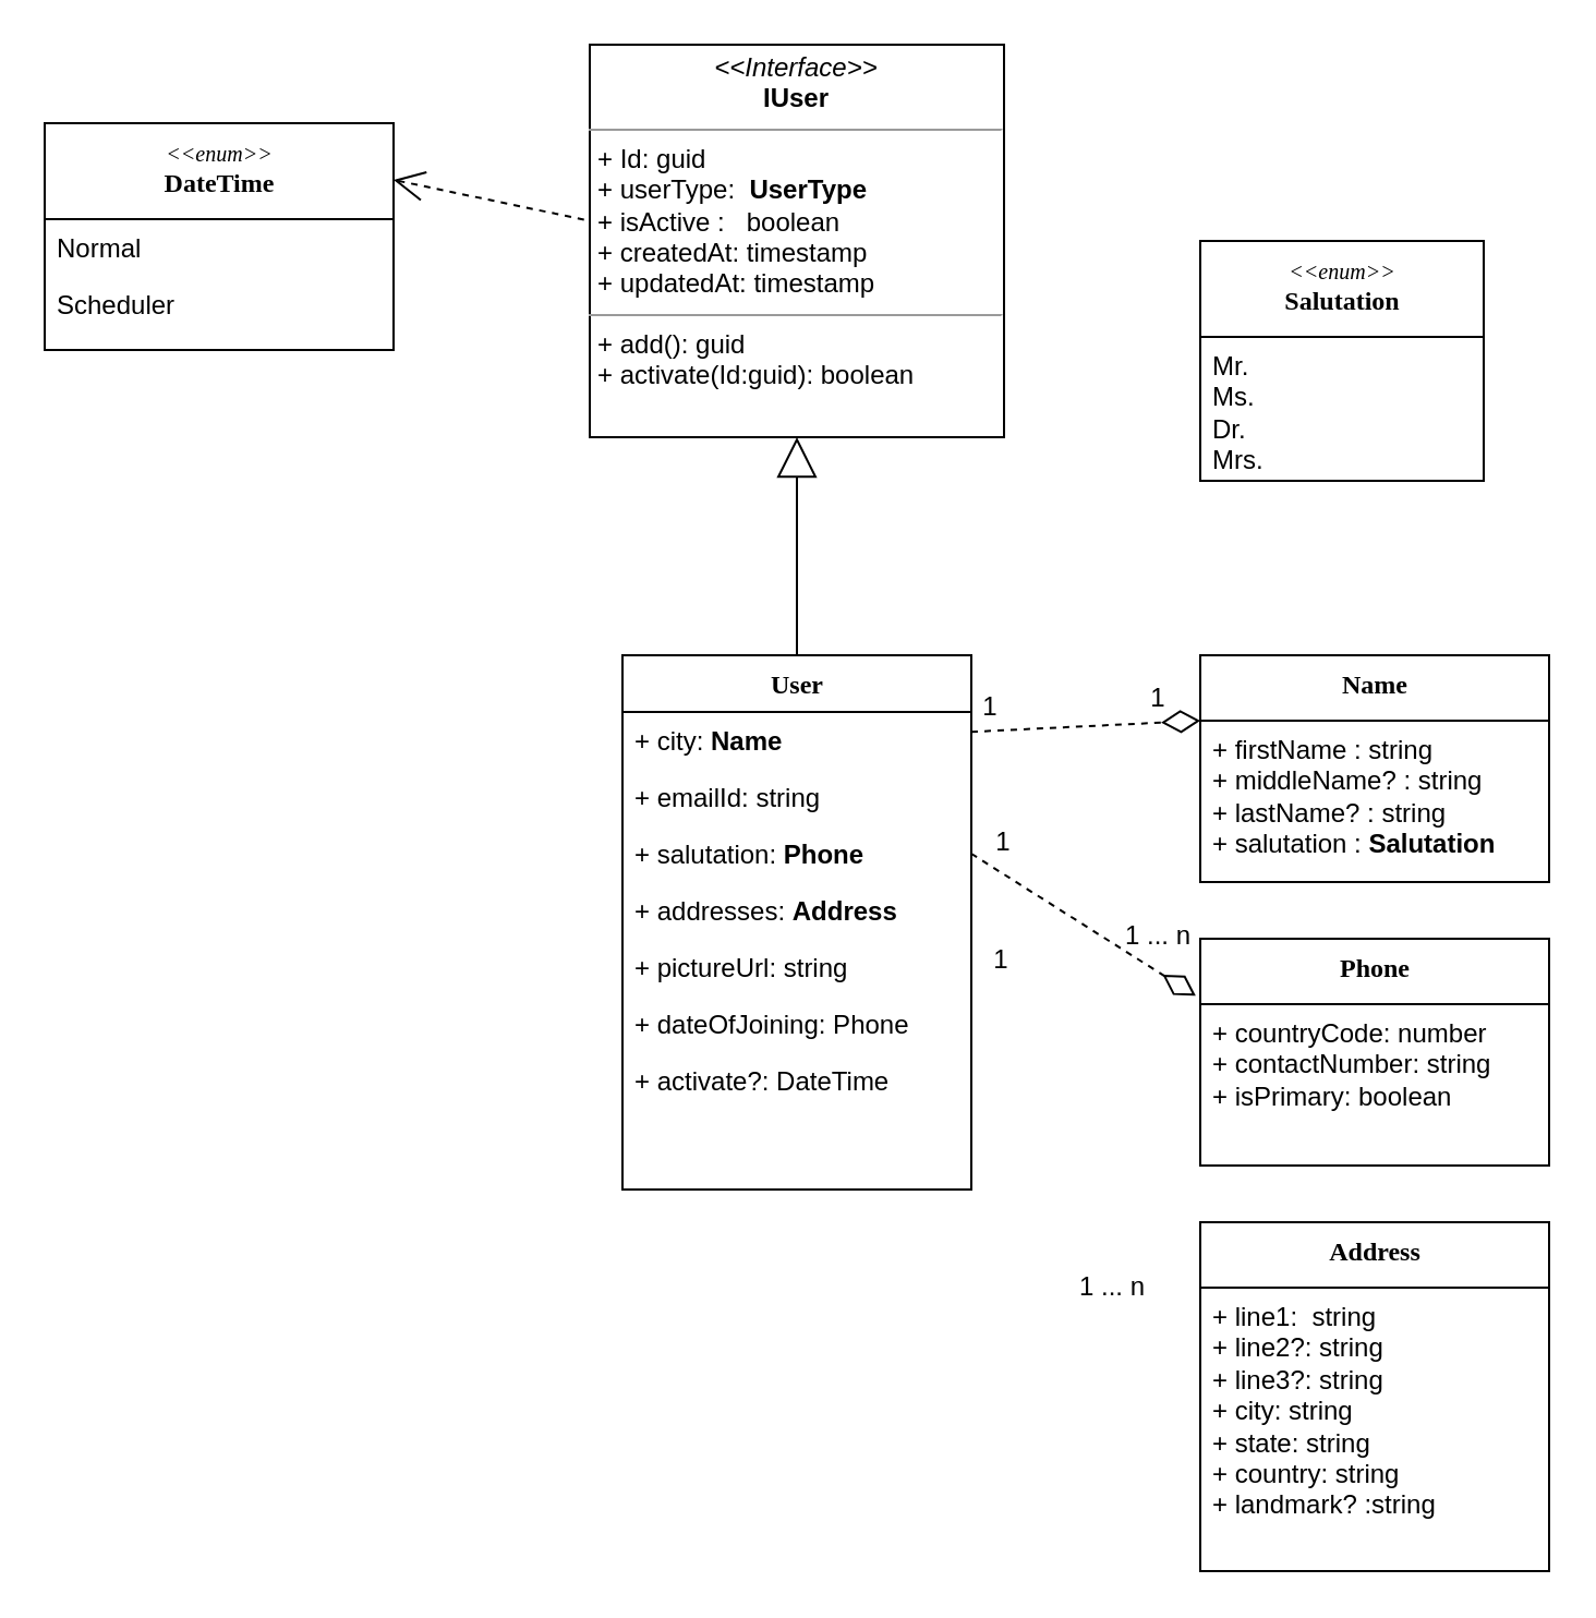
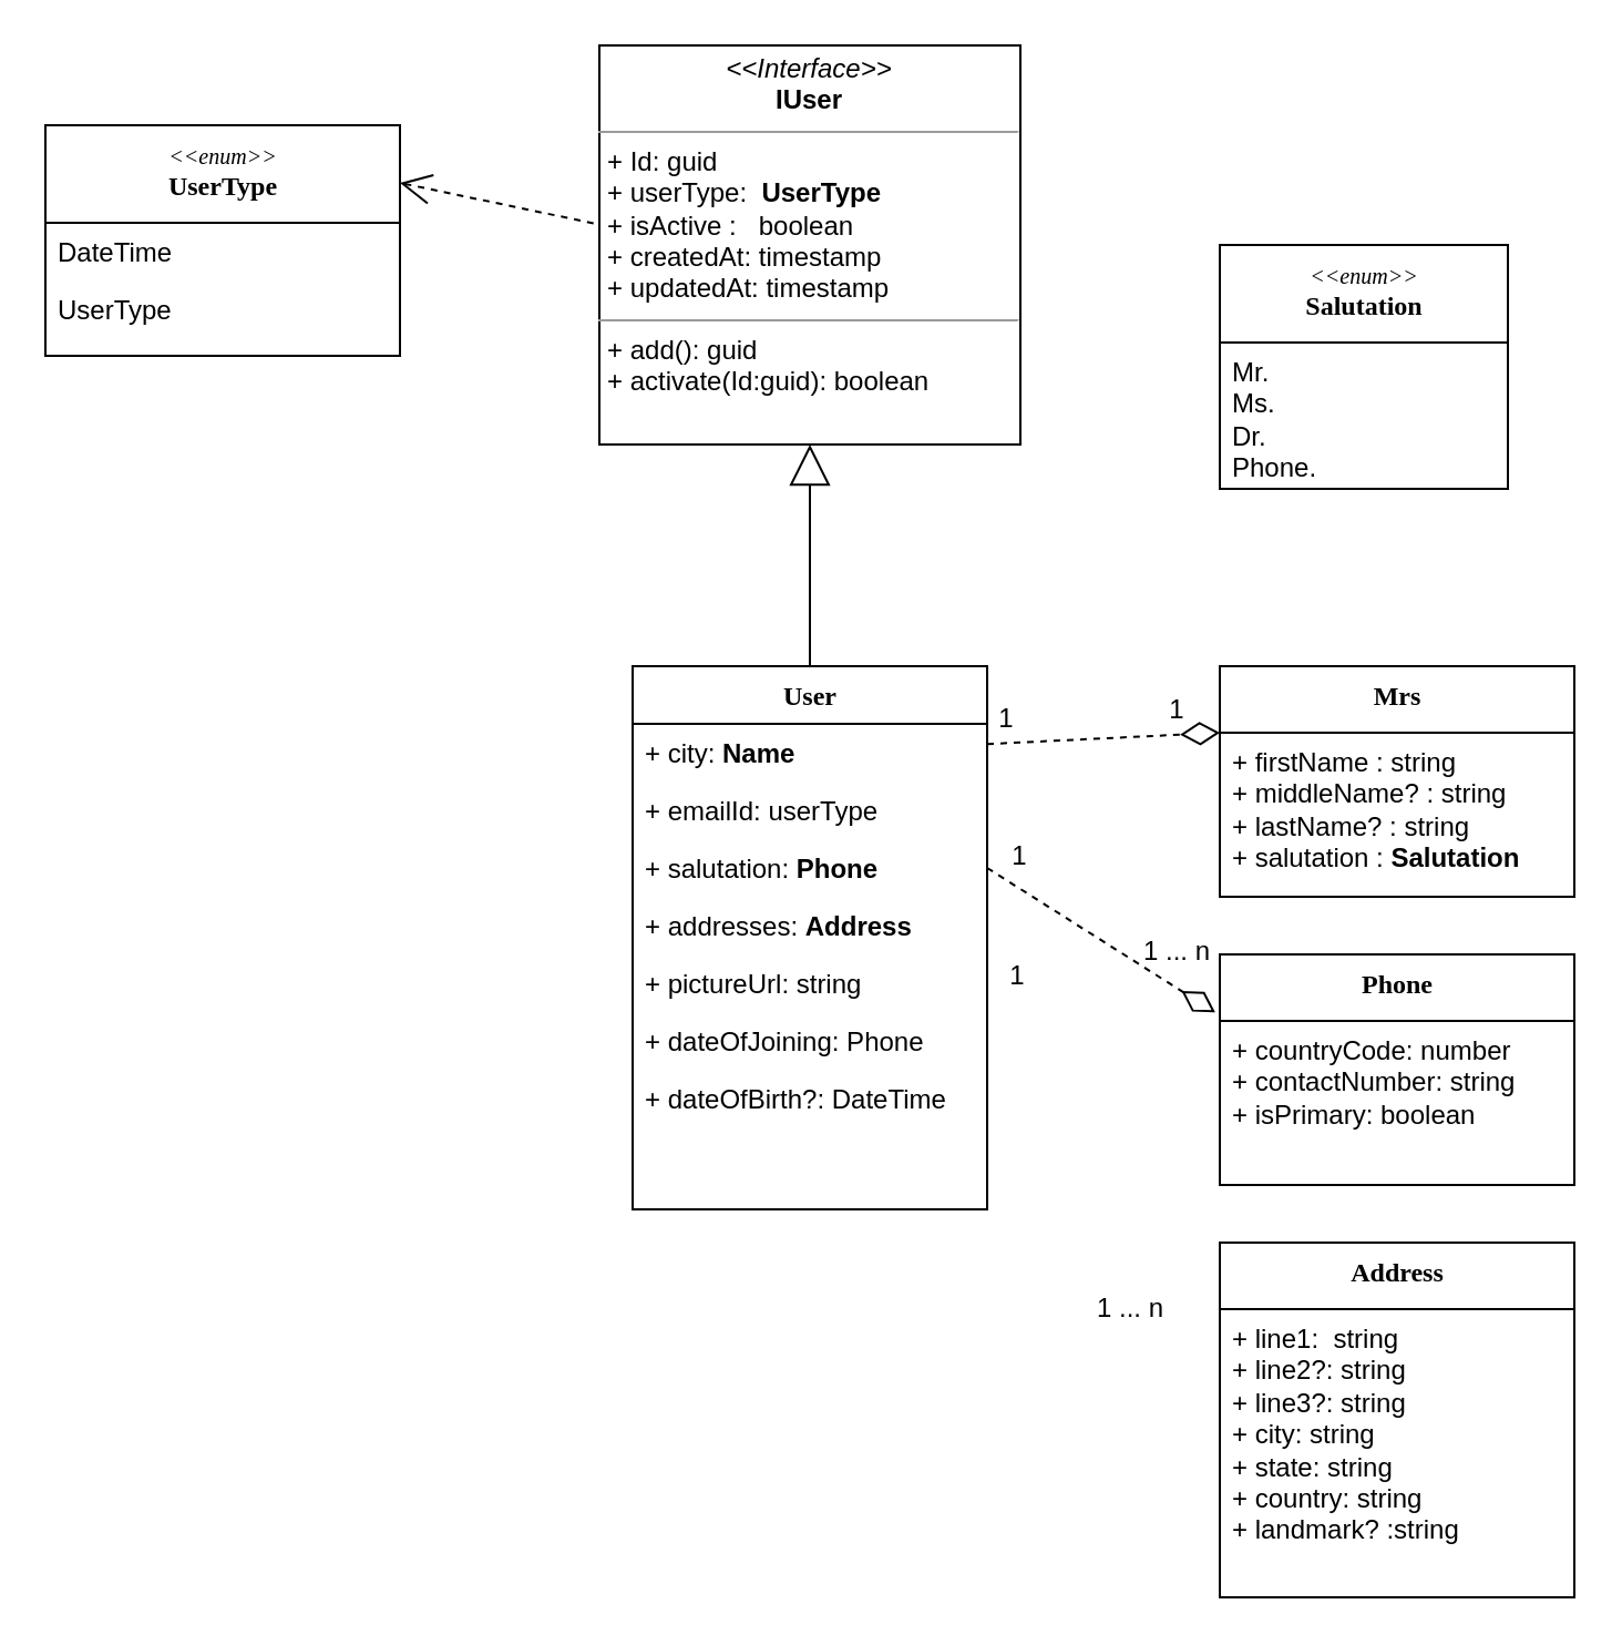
  <mxCell id="0" />
  <mxCell id="1" parent="0" />
- <mxCell id="2" value="&lt;font size=&quot;1&quot;&gt;&lt;span style=&quot;font-weight: normal&quot;&gt;&lt;i&gt;&amp;lt;&amp;lt;enum&amp;gt;&amp;gt;&lt;/i&gt;&lt;/span&gt;&lt;/font&gt;&lt;br style=&quot;font-size: 10px&quot;&gt;DateTime" style="swimlane;html=1;fontStyle=1;align=center;verticalAlign=top;childLayout=stackLayout;horizontal=1;startSize=44;horizontalStack=0;resizeParent=1;resizeLast=0;collapsible=1;marginBottom=0;swimlaneFillColor=#ffffff;rounded=0;shadow=0;comic=0;labelBackgroundColor=none;strokeWidth=1;fillColor=none;fontFamily=Verdana;fontSize=12" parent="1" vertex="1"><mxGeometry x="20" y="56" width="160" height="104" as="geometry" /></mxCell>
- <mxCell id="3" value="Normal" style="text;html=1;strokeColor=none;fillColor=none;align=left;verticalAlign=top;spacingLeft=4;spacingRight=4;whiteSpace=wrap;overflow=hidden;rotatable=0;points=[[0,0.5],[1,0.5]];portConstraint=eastwest;" parent="2" vertex="1"><mxGeometry y="44" width="160" height="26" as="geometry" /></mxCell>
- <mxCell id="4" value="Scheduler" style="text;html=1;strokeColor=none;fillColor=none;align=left;verticalAlign=top;spacingLeft=4;spacingRight=4;whiteSpace=wrap;overflow=hidden;rotatable=0;points=[[0,0.5],[1,0.5]];portConstraint=eastwest;" parent="2" vertex="1"><mxGeometry y="70" width="160" height="26" as="geometry" /></mxCell>
+ <mxCell id="2" value="&lt;font size=&quot;1&quot;&gt;&lt;span style=&quot;font-weight: normal&quot;&gt;&lt;i&gt;&amp;lt;&amp;lt;enum&amp;gt;&amp;gt;&lt;/i&gt;&lt;/span&gt;&lt;/font&gt;&lt;br style=&quot;font-size: 10px&quot;&gt;UserType" style="swimlane;html=1;fontStyle=1;align=center;verticalAlign=top;childLayout=stackLayout;horizontal=1;startSize=44;horizontalStack=0;resizeParent=1;resizeLast=0;collapsible=1;marginBottom=0;swimlaneFillColor=#ffffff;rounded=0;shadow=0;comic=0;labelBackgroundColor=none;strokeWidth=1;fillColor=none;fontFamily=Verdana;fontSize=12" parent="1" vertex="1"><mxGeometry x="20" y="56" width="160" height="104" as="geometry" /></mxCell>
+ <mxCell id="3" value="DateTime" style="text;html=1;strokeColor=none;fillColor=none;align=left;verticalAlign=top;spacingLeft=4;spacingRight=4;whiteSpace=wrap;overflow=hidden;rotatable=0;points=[[0,0.5],[1,0.5]];portConstraint=eastwest;" parent="2" vertex="1"><mxGeometry y="44" width="160" height="26" as="geometry" /></mxCell>
+ <mxCell id="4" value="UserType" style="text;html=1;strokeColor=none;fillColor=none;align=left;verticalAlign=top;spacingLeft=4;spacingRight=4;whiteSpace=wrap;overflow=hidden;rotatable=0;points=[[0,0.5],[1,0.5]];portConstraint=eastwest;" parent="2" vertex="1"><mxGeometry y="70" width="160" height="26" as="geometry" /></mxCell>
  <mxCell id="5" style="edgeStyle=orthogonalEdgeStyle;rounded=0;html=1;labelBackgroundColor=none;startArrow=none;startFill=0;startSize=8;endArrow=block;endFill=0;endSize=16;fontFamily=Verdana;fontSize=12;entryX=0.5;entryY=1;entryDx=0;entryDy=0;" parent="1" source="6" target="14" edge="1"><mxGeometry relative="1" as="geometry"><Array as="points"><mxPoint x="365" y="250" /><mxPoint x="365" y="250" /></Array></mxGeometry></mxCell>
  <mxCell id="6" value="User" style="swimlane;html=1;fontStyle=1;align=center;verticalAlign=top;childLayout=stackLayout;horizontal=1;startSize=26;horizontalStack=0;resizeParent=1;resizeLast=0;collapsible=1;marginBottom=0;swimlaneFillColor=#ffffff;rounded=0;shadow=0;comic=0;labelBackgroundColor=none;strokeWidth=1;fillColor=none;fontFamily=Verdana;fontSize=12" parent="1" vertex="1"><mxGeometry x="285" y="300" width="160" height="245" as="geometry" /></mxCell>
  <mxCell id="7" value="+ city: &lt;b&gt;Name&lt;/b&gt;" style="text;html=1;strokeColor=none;fillColor=none;align=left;verticalAlign=top;spacingLeft=4;spacingRight=4;whiteSpace=wrap;overflow=hidden;rotatable=0;points=[[0,0.5],[1,0.5]];portConstraint=eastwest;" parent="6" vertex="1"><mxGeometry y="26" width="160" height="26" as="geometry" /></mxCell>
- <mxCell id="8" value="+ emailId: string" style="text;html=1;strokeColor=none;fillColor=none;align=left;verticalAlign=top;spacingLeft=4;spacingRight=4;whiteSpace=wrap;overflow=hidden;rotatable=0;points=[[0,0.5],[1,0.5]];portConstraint=eastwest;" parent="6" vertex="1"><mxGeometry y="52" width="160" height="26" as="geometry" /></mxCell>
+ <mxCell id="8" value="+ emailId: userType" style="text;html=1;strokeColor=none;fillColor=none;align=left;verticalAlign=top;spacingLeft=4;spacingRight=4;whiteSpace=wrap;overflow=hidden;rotatable=0;points=[[0,0.5],[1,0.5]];portConstraint=eastwest;" parent="6" vertex="1"><mxGeometry y="52" width="160" height="26" as="geometry" /></mxCell>
  <mxCell id="9" value="+ salutation: &lt;b&gt;Phone&lt;/b&gt;" style="text;html=1;strokeColor=none;fillColor=none;align=left;verticalAlign=top;spacingLeft=4;spacingRight=4;whiteSpace=wrap;overflow=hidden;rotatable=0;points=[[0,0.5],[1,0.5]];portConstraint=eastwest;" parent="6" vertex="1"><mxGeometry y="78" width="160" height="26" as="geometry" /></mxCell>
  <mxCell id="10" value="+ addresses: &lt;b&gt;Address&lt;/b&gt;" style="text;html=1;strokeColor=none;fillColor=none;align=left;verticalAlign=top;spacingLeft=4;spacingRight=4;whiteSpace=wrap;overflow=hidden;rotatable=0;points=[[0,0.5],[1,0.5]];portConstraint=eastwest;" parent="6" vertex="1"><mxGeometry y="104" width="160" height="26" as="geometry" /></mxCell>
  <mxCell id="11" value="+ pictureUrl: string" style="text;html=1;strokeColor=none;fillColor=none;align=left;verticalAlign=top;spacingLeft=4;spacingRight=4;whiteSpace=wrap;overflow=hidden;rotatable=0;points=[[0,0.5],[1,0.5]];portConstraint=eastwest;" parent="6" vertex="1"><mxGeometry y="130" width="160" height="26" as="geometry" /></mxCell>
  <mxCell id="12" value="+ dateOfJoining: Phone" style="text;html=1;strokeColor=none;fillColor=none;align=left;verticalAlign=top;spacingLeft=4;spacingRight=4;whiteSpace=wrap;overflow=hidden;rotatable=0;points=[[0,0.5],[1,0.5]];portConstraint=eastwest;" parent="6" vertex="1"><mxGeometry y="156" width="160" height="26" as="geometry" /></mxCell>
- <mxCell id="13" value="+ activate?: DateTime" style="text;html=1;strokeColor=none;fillColor=none;align=left;verticalAlign=top;spacingLeft=4;spacingRight=4;whiteSpace=wrap;overflow=hidden;rotatable=0;points=[[0,0.5],[1,0.5]];portConstraint=eastwest;" parent="6" vertex="1"><mxGeometry y="182" width="160" height="26" as="geometry" /></mxCell>
+ <mxCell id="13" value="+ dateOfBirth?: DateTime" style="text;html=1;strokeColor=none;fillColor=none;align=left;verticalAlign=top;spacingLeft=4;spacingRight=4;whiteSpace=wrap;overflow=hidden;rotatable=0;points=[[0,0.5],[1,0.5]];portConstraint=eastwest;" parent="6" vertex="1"><mxGeometry y="182" width="160" height="26" as="geometry" /></mxCell>
  <mxCell id="14" value="&lt;p style=&quot;margin: 0px ; margin-top: 4px ; text-align: center&quot;&gt;&lt;i&gt;&amp;lt;&amp;lt;Interface&amp;gt;&amp;gt;&lt;/i&gt;&lt;br&gt;&lt;b&gt;IUser&lt;/b&gt;&lt;/p&gt;&lt;hr size=&quot;1&quot;&gt;&lt;p style=&quot;margin: 0px ; margin-left: 4px&quot;&gt;+ Id: guid&lt;br&gt;+ userType:&amp;nbsp; &lt;b&gt;UserType&lt;/b&gt;&lt;/p&gt;&lt;p style=&quot;margin: 0px ; margin-left: 4px&quot;&gt;+ isActive :&amp;nbsp; &amp;nbsp;boolean&lt;br&gt;+ createdAt: timestamp&lt;/p&gt;&lt;p style=&quot;margin: 0px ; margin-left: 4px&quot;&gt;+ updatedAt: timestamp&lt;/p&gt;&lt;hr size=&quot;1&quot;&gt;&lt;p style=&quot;margin: 0px ; margin-left: 4px&quot;&gt;+ add(): guid&lt;br&gt;+ activate(Id:guid): boolean&lt;/p&gt;" style="verticalAlign=top;align=left;overflow=fill;fontSize=12;fontFamily=Helvetica;html=1;rounded=0;shadow=0;comic=0;labelBackgroundColor=none;strokeWidth=1" parent="1" vertex="1"><mxGeometry x="270" y="20" width="190" height="180" as="geometry" /></mxCell>
  <mxCell id="15" value="" style="endArrow=none;dashed=1;html=1;entryX=0.001;entryY=0.449;entryDx=0;entryDy=0;entryPerimeter=0;exitX=1;exitY=0.25;exitDx=0;exitDy=0;startArrow=open;startFill=0;rounded=0;endSize=6;startSize=12;" parent="1" source="2" target="14" edge="1"><mxGeometry width="50" height="50" relative="1" as="geometry"><mxPoint x="260" y="290" as="sourcePoint" /><mxPoint x="310" y="240" as="targetPoint" /></mxGeometry></mxCell>
- <mxCell id="16" value="&lt;font style=&quot;font-size: 12px&quot;&gt;Name&lt;/font&gt;" style="swimlane;html=1;fontStyle=1;align=center;verticalAlign=top;childLayout=stackLayout;horizontal=1;startSize=30;horizontalStack=0;resizeParent=1;resizeLast=0;collapsible=1;marginBottom=0;swimlaneFillColor=#ffffff;rounded=0;shadow=0;comic=0;labelBackgroundColor=none;strokeWidth=1;fillColor=none;fontFamily=Verdana;fontSize=12" parent="1" vertex="1"><mxGeometry x="550" y="300" width="160" height="104" as="geometry" /></mxCell>
+ <mxCell id="16" value="&lt;font style=&quot;font-size: 12px&quot;&gt;Mrs&lt;/font&gt;" style="swimlane;html=1;fontStyle=1;align=center;verticalAlign=top;childLayout=stackLayout;horizontal=1;startSize=30;horizontalStack=0;resizeParent=1;resizeLast=0;collapsible=1;marginBottom=0;swimlaneFillColor=#ffffff;rounded=0;shadow=0;comic=0;labelBackgroundColor=none;strokeWidth=1;fillColor=none;fontFamily=Verdana;fontSize=12" parent="1" vertex="1"><mxGeometry x="550" y="300" width="160" height="104" as="geometry" /></mxCell>
  <mxCell id="17" value="+ firstName : string&lt;br&gt;+ middleName? : string&lt;br&gt;+ lastName? : string&lt;br&gt;+ salutation : &lt;b&gt;Salutation&lt;/b&gt;" style="text;html=1;strokeColor=none;fillColor=none;align=left;verticalAlign=top;spacingLeft=4;spacingRight=4;whiteSpace=wrap;overflow=hidden;rotatable=0;points=[[0,0.5],[1,0.5]];portConstraint=eastwest;" parent="16" vertex="1"><mxGeometry y="30" width="160" height="70" as="geometry" /></mxCell>
  <mxCell id="18" value="&lt;font size=&quot;1&quot;&gt;&lt;span style=&quot;font-weight: normal&quot;&gt;&lt;i&gt;&amp;lt;&amp;lt;enum&amp;gt;&amp;gt;&lt;/i&gt;&lt;/span&gt;&lt;/font&gt;&lt;br style=&quot;font-size: 10px&quot;&gt;Salutation" style="swimlane;html=1;fontStyle=1;align=center;verticalAlign=top;childLayout=stackLayout;horizontal=1;startSize=44;horizontalStack=0;resizeParent=1;resizeLast=0;collapsible=1;marginBottom=0;swimlaneFillColor=#ffffff;rounded=0;shadow=0;comic=0;labelBackgroundColor=none;strokeWidth=1;fillColor=none;fontFamily=Verdana;fontSize=12" parent="1" vertex="1"><mxGeometry x="550" y="110" width="130" height="110" as="geometry" /></mxCell>
- <mxCell id="19" value="Mr.&lt;br&gt;Ms.&lt;br&gt;Dr.&lt;br&gt;Mrs." style="text;html=1;strokeColor=none;fillColor=none;align=left;verticalAlign=top;spacingLeft=4;spacingRight=4;whiteSpace=wrap;overflow=hidden;rotatable=0;points=[[0,0.5],[1,0.5]];portConstraint=eastwest;" parent="18" vertex="1"><mxGeometry y="44" width="130" height="66" as="geometry" /></mxCell>
+ <mxCell id="19" value="Mr.&lt;br&gt;Ms.&lt;br&gt;Dr.&lt;br&gt;Phone." style="text;html=1;strokeColor=none;fillColor=none;align=left;verticalAlign=top;spacingLeft=4;spacingRight=4;whiteSpace=wrap;overflow=hidden;rotatable=0;points=[[0,0.5],[1,0.5]];portConstraint=eastwest;" parent="18" vertex="1"><mxGeometry y="44" width="130" height="66" as="geometry" /></mxCell>
  <mxCell id="20" value="" style="endArrow=diamondThin;dashed=1;html=1;entryX=0;entryY=0;entryDx=0;entryDy=0;entryPerimeter=0;startArrow=none;startFill=0;endFill=0;strokeWidth=1;endSize=15;" parent="1" source="7" target="17" edge="1"><mxGeometry width="50" height="50" relative="1" as="geometry"><mxPoint x="484.94" y="377.602" as="sourcePoint" /><mxPoint x="480" y="300.004" as="targetPoint" /></mxGeometry></mxCell>
  <mxCell id="21" value="&lt;font style=&quot;font-size: 12px&quot;&gt;Phone&lt;/font&gt;" style="swimlane;html=1;fontStyle=1;align=center;verticalAlign=top;childLayout=stackLayout;horizontal=1;startSize=30;horizontalStack=0;resizeParent=1;resizeLast=0;collapsible=1;marginBottom=0;swimlaneFillColor=#ffffff;rounded=0;shadow=0;comic=0;labelBackgroundColor=none;strokeWidth=1;fillColor=none;fontFamily=Verdana;fontSize=12" parent="1" vertex="1"><mxGeometry x="550" y="430" width="160" height="104" as="geometry" /></mxCell>
  <mxCell id="22" value="+ countryCode: number&lt;br&gt;+ contactNumber: string&lt;br&gt;+ isPrimary: boolean&amp;nbsp;" style="text;html=1;strokeColor=none;fillColor=none;align=left;verticalAlign=top;spacingLeft=4;spacingRight=4;whiteSpace=wrap;overflow=hidden;rotatable=0;points=[[0,0.5],[1,0.5]];portConstraint=eastwest;" parent="21" vertex="1"><mxGeometry y="30" width="160" height="70" as="geometry" /></mxCell>
  <mxCell id="23" value="" style="endArrow=diamondThin;dashed=1;html=1;strokeWidth=1;entryX=-0.013;entryY=-0.055;entryDx=0;entryDy=0;entryPerimeter=0;exitX=1;exitY=0.5;exitDx=0;exitDy=0;startArrow=none;startFill=0;endFill=0;endSize=15;" parent="1" source="9" target="22" edge="1"><mxGeometry width="50" height="50" relative="1" as="geometry"><mxPoint x="260" y="410" as="sourcePoint" /><mxPoint x="310" y="360" as="targetPoint" /></mxGeometry></mxCell>
  <mxCell id="24" value="&lt;font style=&quot;font-size: 12px&quot;&gt;Address&lt;/font&gt;" style="swimlane;html=1;fontStyle=1;align=center;verticalAlign=top;childLayout=stackLayout;horizontal=1;startSize=30;horizontalStack=0;resizeParent=1;resizeLast=0;collapsible=1;marginBottom=0;swimlaneFillColor=#ffffff;rounded=0;shadow=0;comic=0;labelBackgroundColor=none;strokeWidth=1;fillColor=none;fontFamily=Verdana;fontSize=12" parent="1" vertex="1"><mxGeometry x="550" y="560" width="160" height="160" as="geometry" /></mxCell>
  <mxCell id="25" value="+ line1:&amp;nbsp; string&lt;br&gt;+ line2?: string&lt;br&gt;+ line3?: string&lt;br&gt;+ city: string&lt;br&gt;+ state: string&lt;br&gt;+ country: string&lt;br&gt;+ landmark? :string" style="text;html=1;strokeColor=none;fillColor=none;align=left;verticalAlign=top;spacingLeft=4;spacingRight=4;whiteSpace=wrap;overflow=hidden;rotatable=0;points=[[0,0.5],[1,0.5]];portConstraint=eastwest;" parent="24" vertex="1"><mxGeometry y="30" width="160" height="130" as="geometry" /></mxCell>
  <mxCell id="26" value="1" style="text;html=1;strokeColor=none;fillColor=none;align=center;verticalAlign=middle;whiteSpace=wrap;rounded=0;" parent="1" vertex="1"><mxGeometry x="439" y="430" width="40" height="20" as="geometry" /></mxCell>
  <mxCell id="27" value="1 ... n" style="text;html=1;strokeColor=none;fillColor=none;align=center;verticalAlign=middle;whiteSpace=wrap;rounded=0;" parent="1" vertex="1"><mxGeometry x="490" y="580" width="40" height="20" as="geometry" /></mxCell>
  <mxCell id="28" value="1" style="text;html=1;strokeColor=none;fillColor=none;align=center;verticalAlign=middle;whiteSpace=wrap;rounded=0;" parent="1" vertex="1"><mxGeometry x="440" y="376" width="40" height="20" as="geometry" /></mxCell>
  <mxCell id="29" value="1 ... n" style="text;html=1;strokeColor=none;fillColor=none;align=center;verticalAlign=middle;whiteSpace=wrap;rounded=0;" parent="1" vertex="1"><mxGeometry x="511" y="419" width="40" height="20" as="geometry" /></mxCell>
  <mxCell id="30" value="1" style="text;html=1;strokeColor=none;fillColor=none;align=center;verticalAlign=middle;whiteSpace=wrap;rounded=0;" parent="1" vertex="1"><mxGeometry x="434" y="314" width="40" height="20" as="geometry" /></mxCell>
  <mxCell id="31" value="1" style="text;html=1;strokeColor=none;fillColor=none;align=center;verticalAlign=middle;whiteSpace=wrap;rounded=0;" parent="1" vertex="1"><mxGeometry x="511" y="310" width="40" height="20" as="geometry" /></mxCell>
